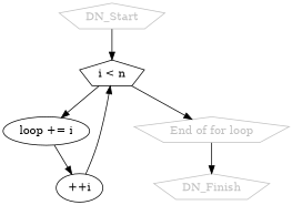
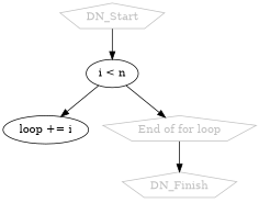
  digraph {
    n1 [color=grey fontcolor=grey label=DN_Start shape=pentagon]
-   n2 [label="i < n" shape=pentagon]
+   n2 [label="i < n"]
    n3 [label="loop += i"]
    n4 [color=grey fontcolor=grey label="End of for loop" shape=pentagon]
-   n5 [label="++i"]
    n6 [color=grey fontcolor=grey label=DN_Finish shape=pentagon]
    n1 -> n2
    n2 -> n3
    n2 -> n4
-   n3 -> n5
    n4 -> n6
-   n5 -> n2
  }
